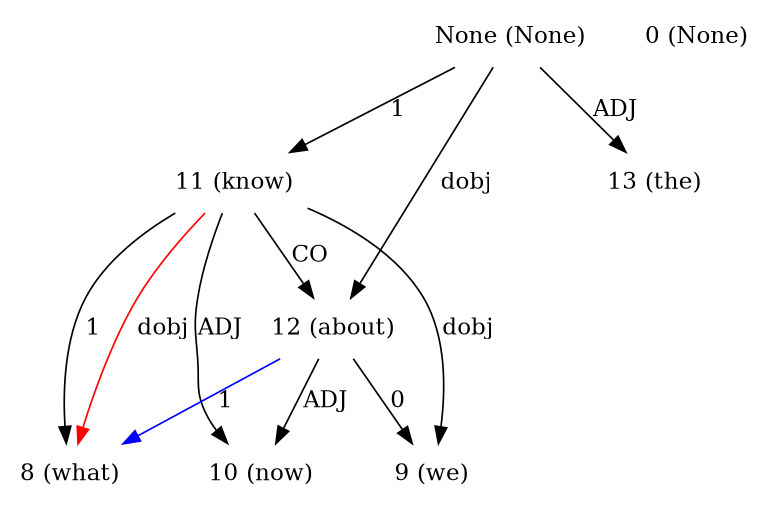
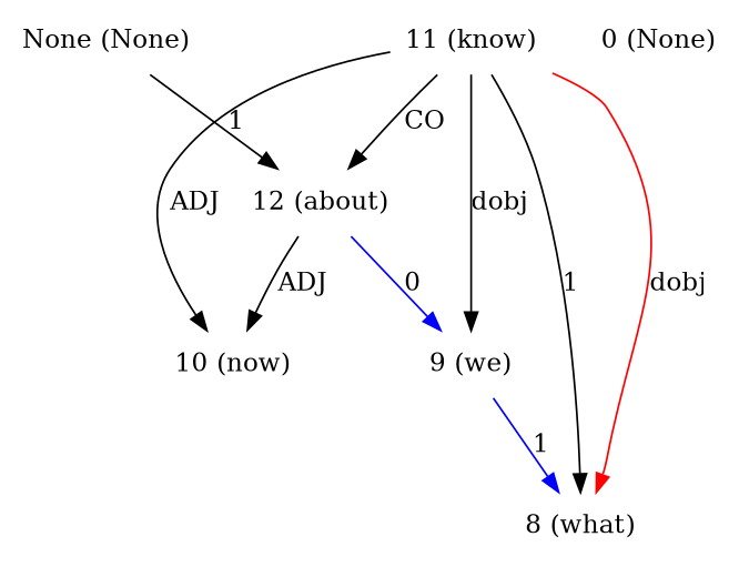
  digraph {
    node [shape=plaintext]
    edge [dir=forward]
    n1 [label="None (None)"]
    n2 [label="11 (know)"]
    n3 [label="12 (about)"]
-   n4 [label="13 (the)"]
    n5 [label="8 (what)"]
    n6 [label="9 (we)"]
    n7 [label="10 (now)"]
    n8 [label="0 (None)"]
-   n1 -> n2 [label=1]
-   n1 -> n3 [label=dobj]
-   n1 -> n4 [label=ADJ]
+   n1 -> n3 [label=1]
    n2 -> n3 [label=CO]
    n2 -> n5 [color=red label=dobj]
    n2 -> n5 [label=1]
    n2 -> n6 [label=dobj]
    n2 -> n7 [label=ADJ]
-   n3 -> n5 [color=blue label=1]
-   n3 -> n6 [color=black label=0]
+   n6 -> n5 [color=blue label=1]
+   n3 -> n6 [color=blue label=0]
    n3 -> n7 [color=black label=ADJ]
  }
